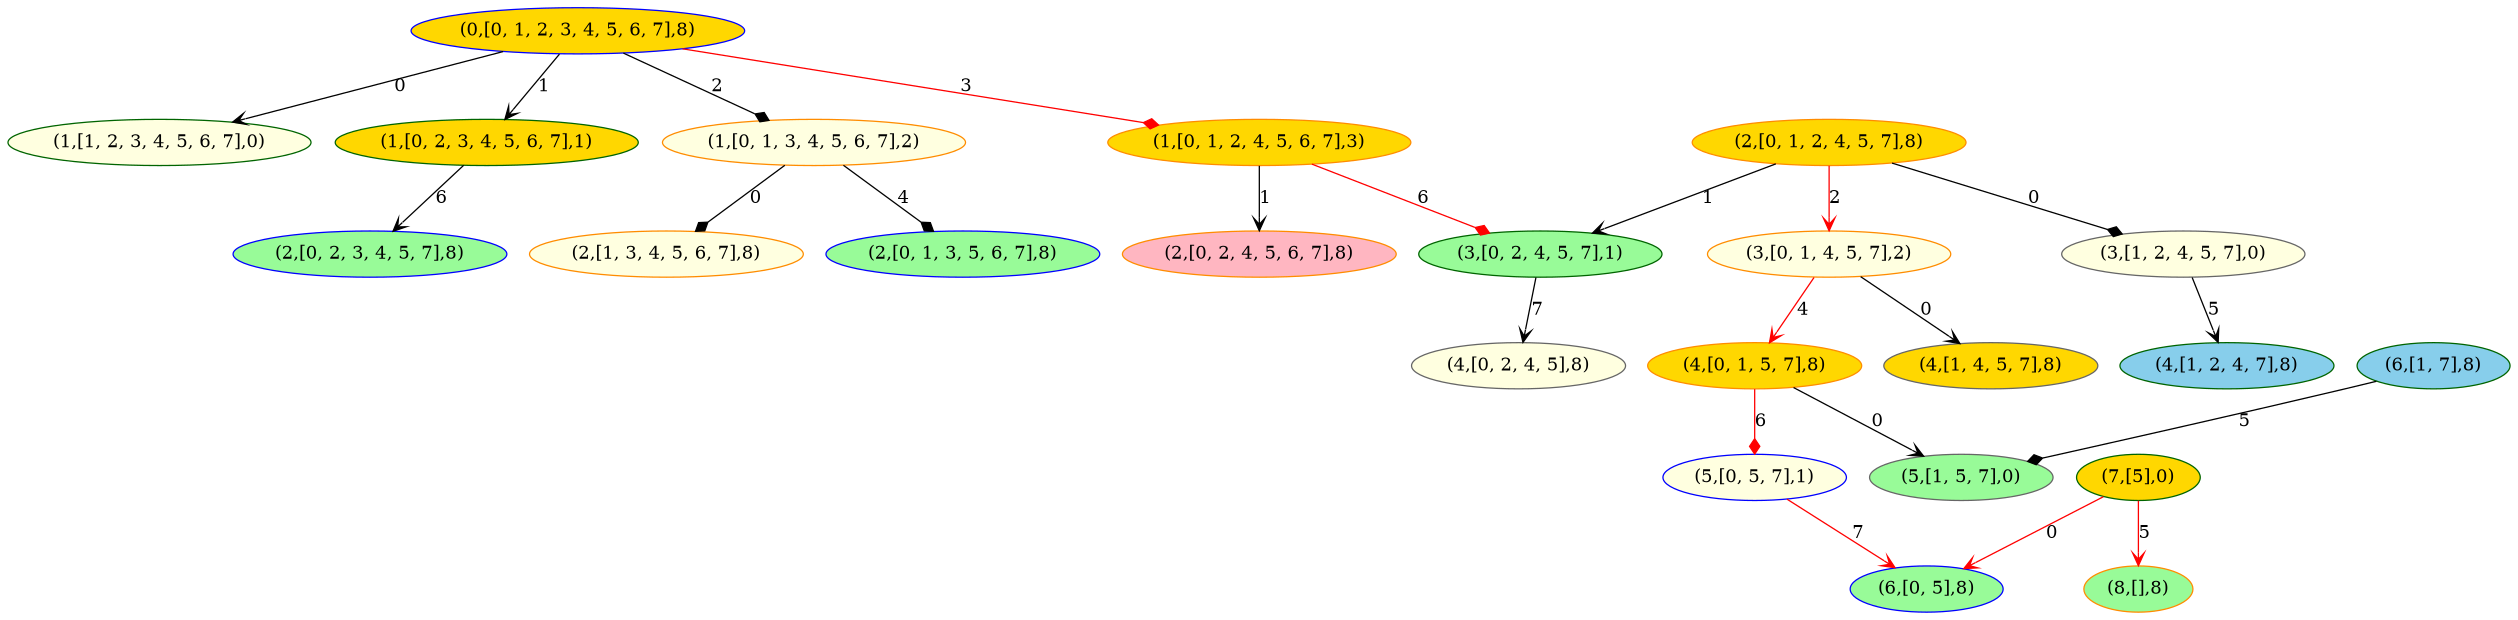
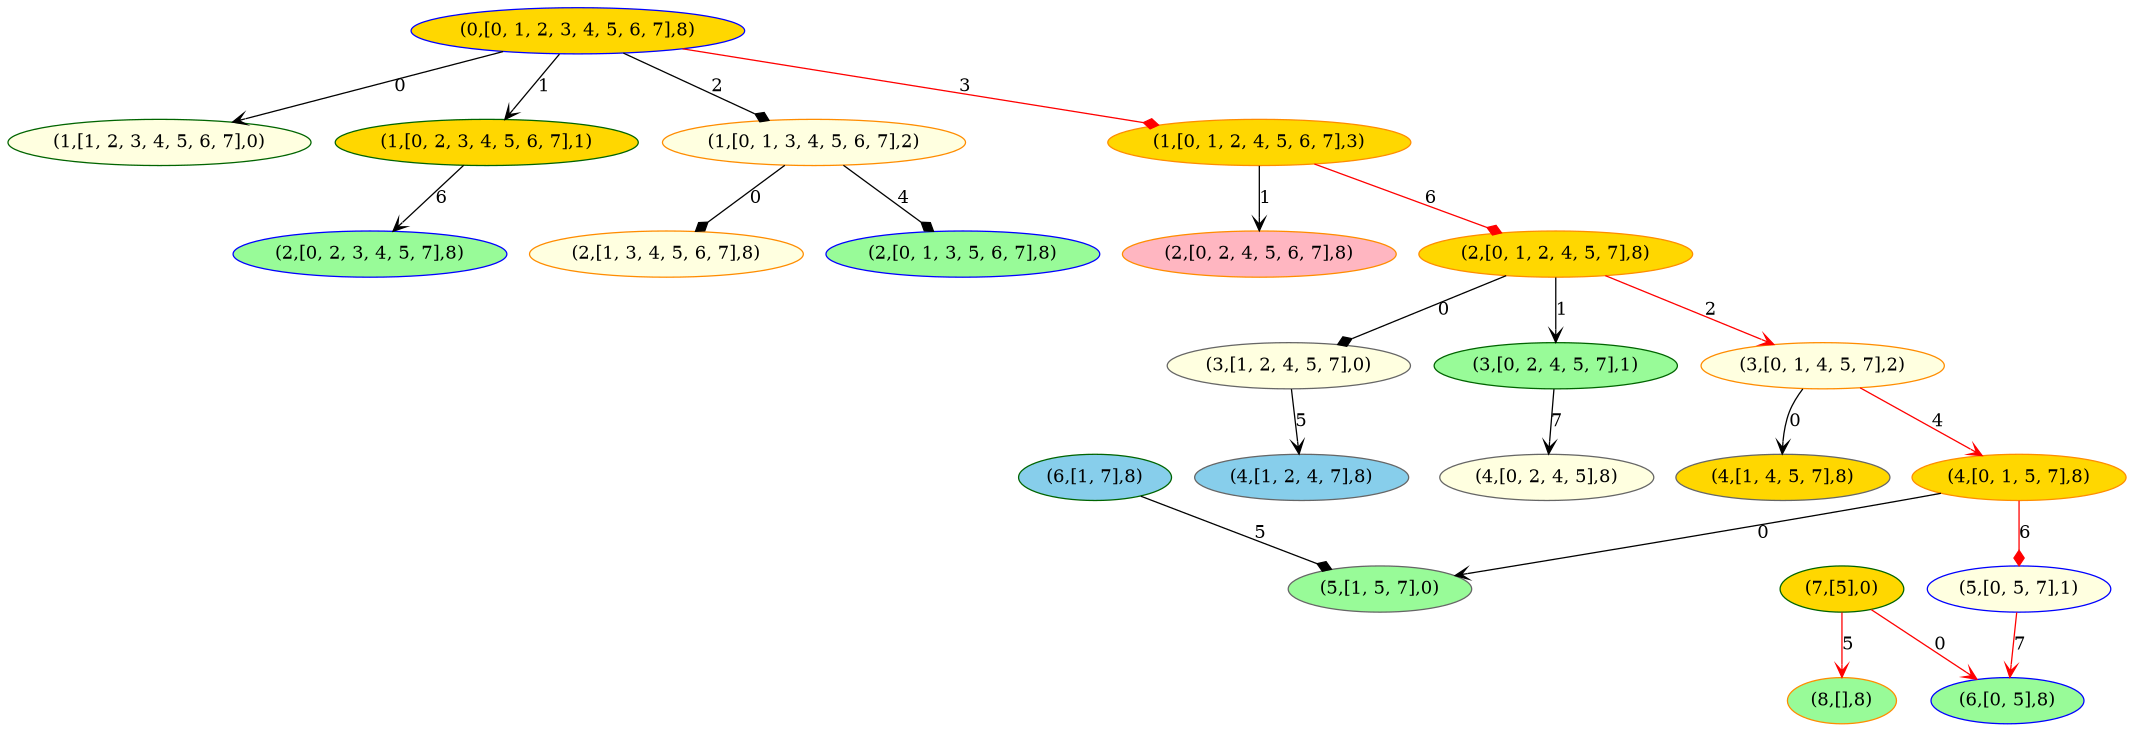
  strict digraph {
    node [color=darkorange fillcolor=lightyellow style=filled]
    edge [arrowhead=vee]
    n1 [color=gray40 label="(4,[0, 2, 4, 5],8)"]
    n2 [color=darkgreen fillcolor=gold label="(7,[5],0)"]
    n3 [fillcolor=palegreen label="(8,[],8)"]
    n4 [color=blue fillcolor=palegreen label="(6,[0, 5],8)"]
    n5 [color=darkgreen label="(1,[1, 2, 3, 4, 5, 6, 7],0)"]
    n6 [color=darkgreen fillcolor=skyblue label="(6,[1, 7],8)"]
    n7 [color=gray40 fillcolor=palegreen label="(5,[1, 5, 7],0)"]
    n8 [color=darkgreen fillcolor=gold label="(1,[0, 2, 3, 4, 5, 6, 7],1)"]
    n9 [color=blue fillcolor=palegreen label="(2,[0, 2, 3, 4, 5, 7],8)"]
    n10 [label="(1,[0, 1, 3, 4, 5, 6, 7],2)"]
    n11 [label="(2,[1, 3, 4, 5, 6, 7],8)"]
    n12 [color=blue fillcolor=palegreen label="(2,[0, 1, 3, 5, 6, 7],8)"]
    n13 [fillcolor=gold label="(1,[0, 1, 2, 4, 5, 6, 7],3)"]
    n14 [fillcolor=lightpink label="(2,[0, 2, 4, 5, 6, 7],8)"]
    n15 [fillcolor=gold label="(2,[0, 1, 2, 4, 5, 7],8)"]
    n16 [color=gray40 label="(3,[1, 2, 4, 5, 7],0)"]
    n17 [color=darkgreen fillcolor=palegreen label="(3,[0, 2, 4, 5, 7],1)"]
    n18 [label="(3,[0, 1, 4, 5, 7],2)"]
    n19 [color=blue fillcolor=gold label="(0,[0, 1, 2, 3, 4, 5, 6, 7],8)"]
-   n20 [color=darkgreen fillcolor=skyblue label="(4,[1, 2, 4, 7],8)"]
+   n20 [color=gray40 fillcolor=skyblue label="(4,[1, 2, 4, 7],8)"]
    n21 [color=gray40 fillcolor=gold label="(4,[1, 4, 5, 7],8)"]
    n22 [fillcolor=gold label="(4,[0, 1, 5, 7],8)"]
    n23 [color=blue label="(5,[0, 5, 7],1)"]
    n2 -> n3 [color=red label=5]
    n2 -> n4 [color=red label=0]
    n6 -> n7 [arrowhead=diamond label=5]
    n8 -> n9 [label=6]
    n10 -> n11 [arrowhead=diamond label=0]
    n10 -> n12 [arrowhead=diamond label=4]
    n13 -> n14 [label=1]
-   n13 -> n17 [arrowhead=diamond color=red label=6]
+   n13 -> n15 [arrowhead=diamond color=red label=6]
    n15 -> n16 [arrowhead=diamond label=0]
    n15 -> n17 [label=1]
    n15 -> n18 [color=red label=2]
    n16 -> n20 [label=5]
    n17 -> n1 [label=7]
    n18 -> n21 [label=0]
    n18 -> n22 [color=red label=4]
    n19 -> n5 [label=0]
    n19 -> n8 [label=1]
    n19 -> n10 [arrowhead=diamond label=2]
    n19 -> n13 [arrowhead=diamond color=red label=3]
    n22 -> n7 [label=0]
    n22 -> n23 [arrowhead=diamond color=red label=6]
    n23 -> n4 [color=red label=7]
  }
